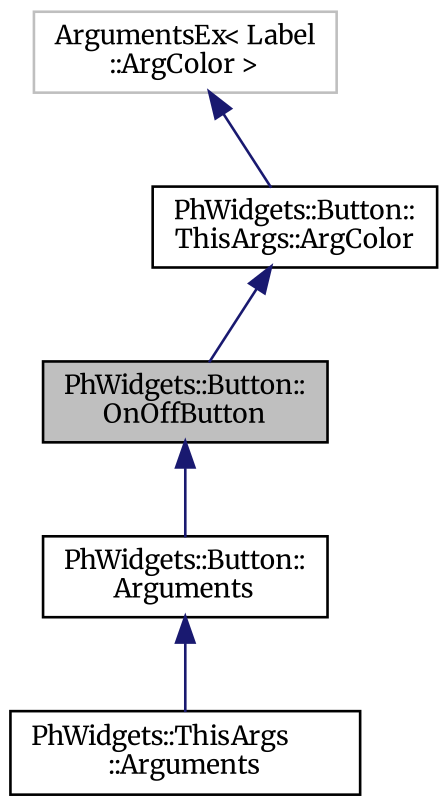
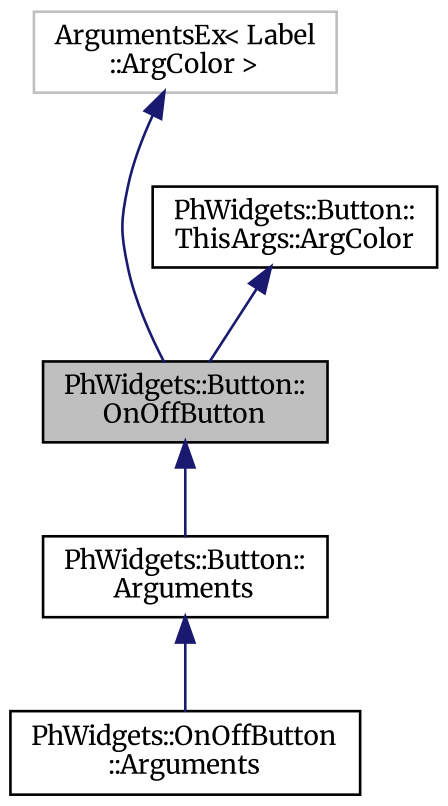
  digraph {
    fontname=Merriweather
    node [color=black fillcolor=white fontname=Merriweather fontsize=10 shape=record style=filled]
    edge [color=midnightblue dir=back fontname=Merriweather fontsize=10 labelfontname=Helvetica labelfontsize=10 style=solid]
    n1 [fillcolor=grey75 fontcolor=black height=0.2 label="PhWidgets::Button::\lOnOffButton" width=0.4]
    n2 [height=0.2 label="PhWidgets::Button::\lArguments" width=0.4]
-   n3 [height=0.2 label="PhWidgets::ThisArgs\l::Arguments" width=0.4]
+   n3 [height=0.2 label="PhWidgets::OnOffButton\l::Arguments" width=0.4]
    n4 [color=grey75 height=0.2 label="ArgumentsEx\< Label\l::ArgColor \>" width=0.4]
    n5 [height=0.2 label="PhWidgets::Button::\lThisArgs::ArgColor" width=0.4]
    n1 -> n2
    n2 -> n3
-   n4 -> n5
+   n4 -> n1
    n5 -> n1
  }
